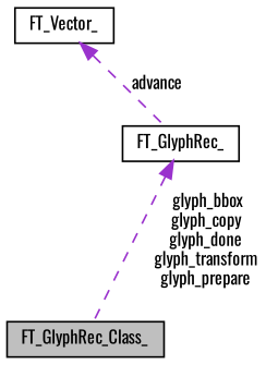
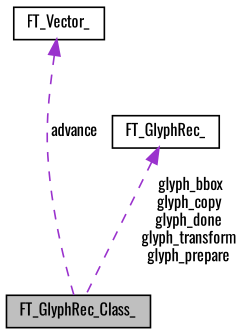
  digraph {
    fontname=Oswald
    node [color=black fillcolor=white fontname=Oswald fontsize=10 shape=record style=filled]
    edge [color=darkorchid3 dir=back fontname=Oswald fontsize=10 labelfontname=Helvetica labelfontsize=10 style=dashed]
    n1 [fillcolor=grey75 fontcolor=black height=0.2 label=FT_GlyphRec_Class_ width=0.4]
    n2 [height=0.2 label=FT_GlyphRec_ width=0.4]
    n3 [height=0.2 label=FT_Vector_ width=0.4]
    n2 -> n1 [label=" glyph_bbox\nglyph_copy\nglyph_done\nglyph_transform\nglyph_prepare"]
-   n3 -> n2 [label=" advance"]
+   n3 -> n1 [label=" advance"]
  }
